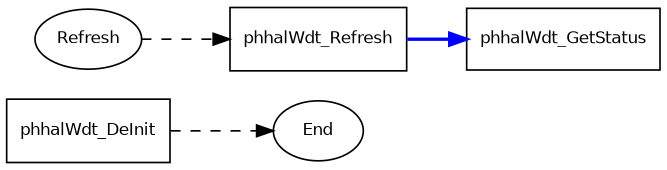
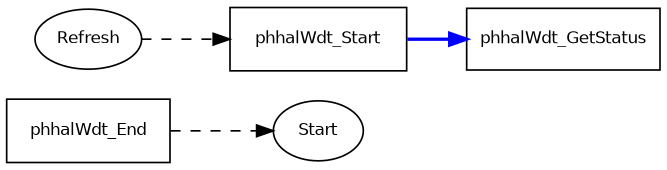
  digraph {
    rankdir=LR
    node [fontname=Helvetica fontsize=10 shape=record]
    edge [style=dashed]
-   End [shape=oval]
+   End [shape=oval label=Start]
    n2 [label=Refresh shape=oval]
-   phhalWdt_Start [label=phhalWdt_Refresh]
+   phhalWdt_Start
    phhalWdt_GetStatus
-   phhalWdt_DeInit
+   phhalWdt_DeInit [label=phhalWdt_End]
    n2 -> phhalWdt_Start
    phhalWdt_Start -> phhalWdt_GetStatus [color=blue style=bold]
    phhalWdt_DeInit -> End
  }
